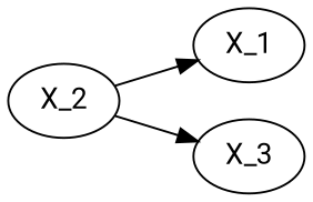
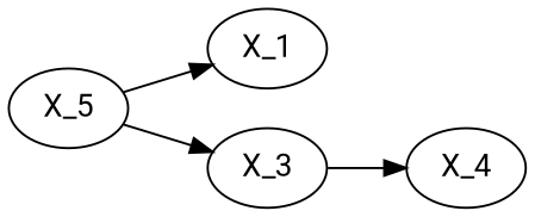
  digraph {
    fontname=Roboto
    rankdir=LR
    node [fontname=Roboto]
    edge [fontname=Roboto]
    X_1 [texlbl="$X_{1}$"]
-   X_2 [texlbl="$X_{2}$"]
+   X_2 [texlbl="$X_{2}$" label=X_5]
    X_3 [texlbl="$X_{...}$"]
+   X_4 [texlbl="$X_{\infty}$"]
    X_2 -> X_1
    X_2 -> X_3
+   X_3 -> X_4
  }
